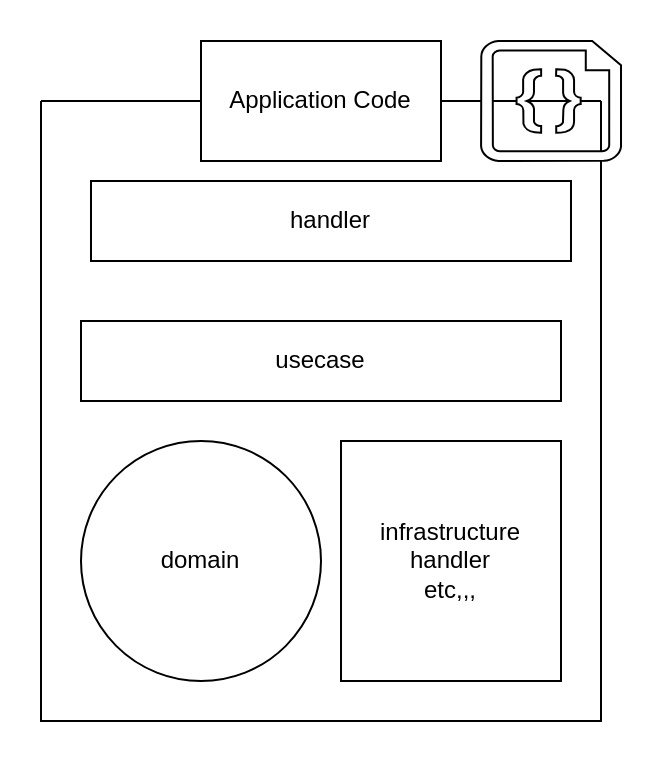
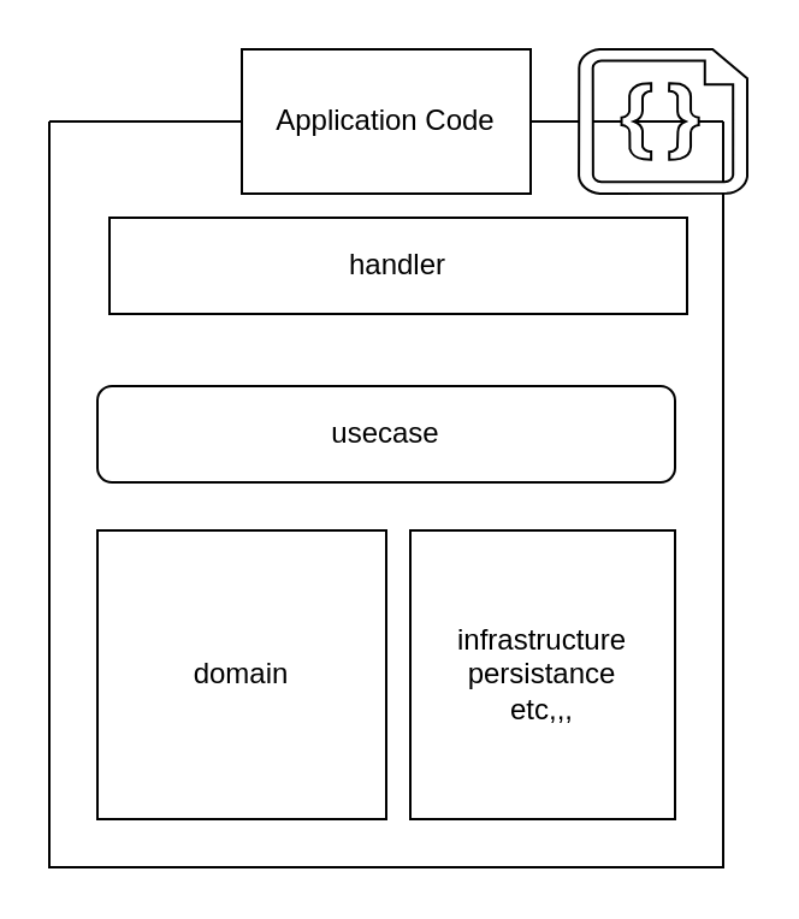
  <mxCell id="0" />
  <mxCell id="1" parent="0" />
  <mxCell id="2" value="" style="swimlane;startSize=0;" vertex="1" parent="1"><mxGeometry x="20" y="50" width="280" height="310" as="geometry"><mxRectangle x="240" y="160" width="50" height="40" as="alternateBounds" /></mxGeometry></mxCell>
  <mxCell id="3" value="handler" style="rounded=0;whiteSpace=wrap;html=1;" vertex="1" parent="2"><mxGeometry x="25" y="40" width="240" height="40" as="geometry" /></mxCell>
- <mxCell id="4" value="usecase" style="rounded=0;whiteSpace=wrap;html=1;" vertex="1" parent="2"><mxGeometry x="20" y="110" width="240" height="40" as="geometry" /></mxCell>
- <mxCell id="5" value="domain" style="ellipse;whiteSpace=wrap;html=1;" vertex="1" parent="2"><mxGeometry x="20" y="170" width="120" height="120" as="geometry" /></mxCell>
- <mxCell id="6" value="infrastructure&lt;br&gt;handler&lt;br&gt;etc,,," style="rounded=0;whiteSpace=wrap;html=1;" vertex="1" parent="2"><mxGeometry x="150" y="170" width="110" height="120" as="geometry" /></mxCell>
+ <mxCell id="4" value="usecase" style="whiteSpace=wrap;html=1;rounded=1;" vertex="1" parent="2"><mxGeometry x="20" y="110" width="240" height="40" as="geometry" /></mxCell>
+ <mxCell id="5" value="domain" style="rounded=0;whiteSpace=wrap;html=1;" vertex="1" parent="2"><mxGeometry x="20" y="170" width="120" height="120" as="geometry" /></mxCell>
+ <mxCell id="6" value="infrastructure&lt;br&gt;persistance&lt;br&gt;etc,,," style="rounded=0;whiteSpace=wrap;html=1;" vertex="1" parent="2"><mxGeometry x="150" y="170" width="110" height="120" as="geometry" /></mxCell>
  <mxCell id="7" value="Application Code" style="rounded=0;whiteSpace=wrap;html=1;" vertex="1" parent="1"><mxGeometry x="100" y="20" width="120" height="60" as="geometry" /></mxCell>
  <mxCell id="8" value="" style="verticalLabelPosition=bottom;html=1;verticalAlign=top;align=center;shape=mxgraph.azure.code_file;pointerEvents=1;" vertex="1" parent="1"><mxGeometry x="240" y="20" width="70" height="60" as="geometry" /></mxCell>
